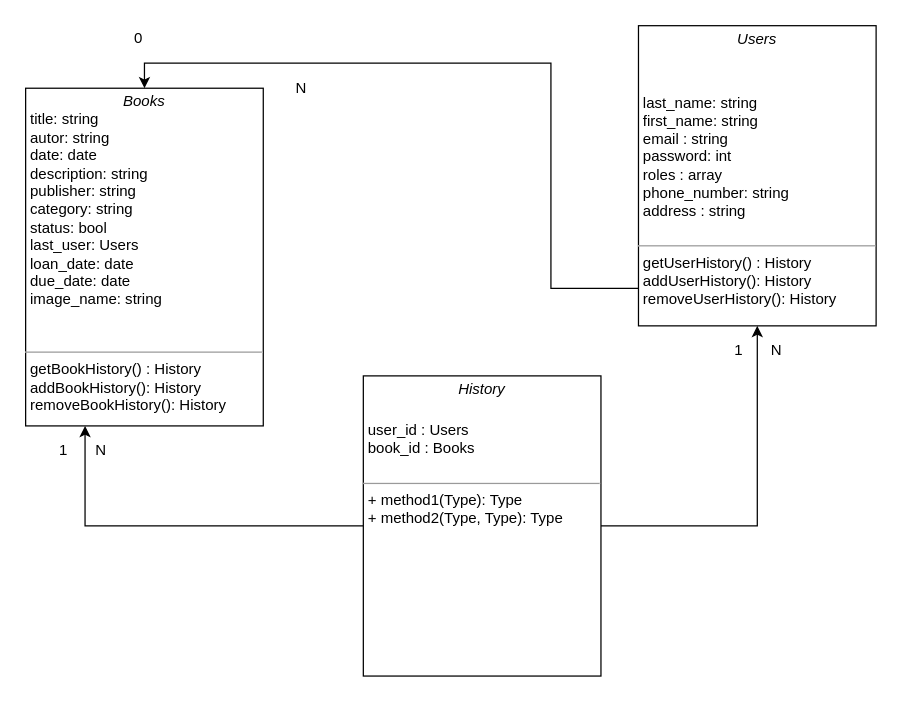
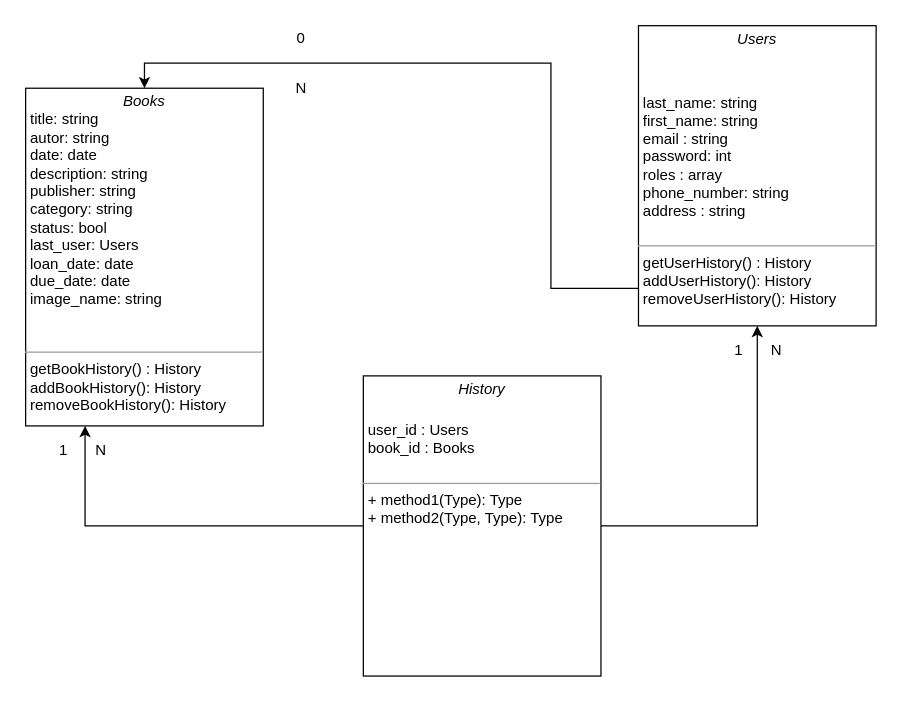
  <mxCell id="0" />
  <mxCell id="1" parent="0" />
  <mxCell id="2" value="&lt;p style=&quot;margin: 0px ; margin-top: 4px ; text-align: center&quot;&gt;&lt;i&gt;Books&lt;/i&gt;&lt;/p&gt;&lt;p style=&quot;margin: 0px ; margin-left: 4px&quot;&gt;title: string&lt;/p&gt;&lt;p style=&quot;margin: 0px ; margin-left: 4px&quot;&gt;autor: string&lt;/p&gt;&lt;p style=&quot;margin: 0px ; margin-left: 4px&quot;&gt;date: date&lt;/p&gt;&lt;p style=&quot;margin: 0px ; margin-left: 4px&quot;&gt;description: string&lt;/p&gt;&lt;p style=&quot;margin: 0px ; margin-left: 4px&quot;&gt;publisher: string&lt;/p&gt;&lt;p style=&quot;margin: 0px ; margin-left: 4px&quot;&gt;category: string&lt;/p&gt;&lt;p style=&quot;margin: 0px ; margin-left: 4px&quot;&gt;status: bool&lt;/p&gt;&lt;p style=&quot;margin: 0px ; margin-left: 4px&quot;&gt;last_user: Users&lt;/p&gt;&lt;p style=&quot;margin: 0px ; margin-left: 4px&quot;&gt;loan_date: date&lt;/p&gt;&lt;p style=&quot;margin: 0px ; margin-left: 4px&quot;&gt;due_date: date&lt;/p&gt;&lt;p style=&quot;margin: 0px ; margin-left: 4px&quot;&gt;image_name: string&lt;/p&gt;&lt;p style=&quot;margin: 0px ; margin-left: 4px&quot;&gt;&lt;br&gt;&lt;/p&gt;&lt;p style=&quot;margin: 0px ; margin-left: 4px&quot;&gt;&lt;br&gt;&lt;/p&gt;&lt;hr size=&quot;1&quot;&gt;&lt;p style=&quot;margin: 0px 0px 0px 4px&quot;&gt;getBookHistory() : History&lt;br&gt;addBookHistory(): History&lt;/p&gt;&lt;p style=&quot;margin: 0px 0px 0px 4px&quot;&gt;removeBookHistory(): History&lt;/p&gt;" style="verticalAlign=top;align=left;overflow=fill;fontSize=12;fontFamily=Helvetica;html=1;rounded=0;shadow=0;comic=0;labelBackgroundColor=none;strokeWidth=1" parent="1" vertex="1"><mxGeometry x="20" y="70" width="190" height="270" as="geometry" /></mxCell>
  <mxCell id="3" style="edgeStyle=orthogonalEdgeStyle;rounded=0;orthogonalLoop=1;jettySize=auto;html=1;entryX=0.5;entryY=0;entryDx=0;entryDy=0;fontColor=#000000;labelBackgroundColor=#000000;labelBorderColor=#000000;" parent="1" target="2" edge="1"><mxGeometry relative="1" as="geometry"><mxPoint x="520" y="220" as="sourcePoint" /><Array as="points"><mxPoint x="520" y="230" /><mxPoint x="440" y="230" /><mxPoint x="440" y="50" /><mxPoint x="115" y="50" /></Array></mxGeometry></mxCell>
- <mxCell id="4" value="0" style="text;html=1;align=center;verticalAlign=middle;resizable=0;points=[];autosize=1;fontColor=#000000;" parent="1" vertex="1"><mxGeometry x="100" y="20" width="20" height="20" as="geometry" /></mxCell>
+ <mxCell id="4" value="0" style="text;html=1;align=center;verticalAlign=middle;resizable=0;points=[];autosize=1;fontColor=#000000;" parent="1" vertex="1"><mxGeometry x="230" y="20" width="20" height="20" as="geometry" /></mxCell>
  <mxCell id="5" value="N" style="text;html=1;align=center;verticalAlign=middle;resizable=0;points=[];autosize=1;fontColor=#000000;" parent="1" vertex="1"><mxGeometry x="230" y="60" width="20" height="20" as="geometry" /></mxCell>
  <mxCell id="6" value="&lt;p style=&quot;margin: 0px ; margin-top: 4px ; text-align: center&quot;&gt;&lt;i&gt;Users&lt;/i&gt;&lt;/p&gt;&lt;p style=&quot;margin: 0px ; margin-top: 4px ; text-align: center&quot;&gt;&lt;i&gt;&lt;br&gt;&lt;/i&gt;&lt;/p&gt;&lt;p style=&quot;margin: 0px ; margin-top: 4px ; text-align: center&quot;&gt;&lt;br&gt;&lt;/p&gt;&lt;p style=&quot;margin: 0px ; margin-left: 4px&quot;&gt;last_name: string&lt;/p&gt;&lt;p style=&quot;margin: 0px ; margin-left: 4px&quot;&gt;first_name: string&lt;/p&gt;&lt;p style=&quot;margin: 0px ; margin-left: 4px&quot;&gt;email : string&lt;/p&gt;&lt;p style=&quot;margin: 0px ; margin-left: 4px&quot;&gt;password: int&lt;/p&gt;&lt;p style=&quot;margin: 0px ; margin-left: 4px&quot;&gt;roles : array&lt;/p&gt;&lt;p style=&quot;margin: 0px 0px 0px 4px&quot;&gt;&lt;span&gt;phone_number: string&lt;/span&gt;&lt;br&gt;&lt;/p&gt;&lt;p style=&quot;margin: 0px ; margin-left: 4px&quot;&gt;&lt;span&gt;address : string&lt;/span&gt;&lt;br&gt;&lt;/p&gt;&lt;p style=&quot;margin: 0px ; margin-left: 4px&quot;&gt;&lt;br&gt;&lt;/p&gt;&lt;hr size=&quot;1&quot;&gt;&lt;p style=&quot;margin: 0px ; margin-left: 4px&quot;&gt;getUserHistory() : History&lt;br&gt;addUserHistory(): History&lt;/p&gt;&lt;p style=&quot;margin: 0px ; margin-left: 4px&quot;&gt;removeUserHistory(): History&lt;/p&gt;" style="verticalAlign=top;align=left;overflow=fill;fontSize=12;fontFamily=Helvetica;html=1;rounded=0;shadow=0;comic=0;labelBackgroundColor=none;strokeWidth=1" vertex="1" parent="1"><mxGeometry x="510" y="20" width="190" height="240" as="geometry" /></mxCell>
  <mxCell id="7" style="edgeStyle=orthogonalEdgeStyle;rounded=0;orthogonalLoop=1;jettySize=auto;html=1;strokeColor=default;" edge="1" parent="1" source="9" target="6"><mxGeometry relative="1" as="geometry" /></mxCell>
  <mxCell id="8" style="edgeStyle=orthogonalEdgeStyle;rounded=0;orthogonalLoop=1;jettySize=auto;html=1;exitX=0;exitY=0.5;exitDx=0;exitDy=0;entryX=0.25;entryY=1;entryDx=0;entryDy=0;strokeColor=default;" edge="1" parent="1" source="9" target="2"><mxGeometry relative="1" as="geometry" /></mxCell>
  <mxCell id="9" value="&lt;p style=&quot;margin: 0px ; margin-top: 4px ; text-align: center&quot;&gt;&lt;i&gt;History&lt;/i&gt;&lt;/p&gt;&lt;p style=&quot;margin: 0px ; margin-top: 4px ; text-align: center&quot;&gt;&lt;br&gt;&lt;/p&gt;&lt;p style=&quot;margin: 0px ; margin-left: 4px&quot;&gt;user_id : Users&lt;/p&gt;&lt;p style=&quot;margin: 0px ; margin-left: 4px&quot;&gt;book_id : Books&lt;/p&gt;&lt;p style=&quot;margin: 0px ; margin-left: 4px&quot;&gt;&lt;br&gt;&lt;/p&gt;&lt;hr size=&quot;1&quot;&gt;&lt;p style=&quot;margin: 0px ; margin-left: 4px&quot;&gt;+ method1(Type): Type&lt;br&gt;+ method2(Type, Type): Type&lt;/p&gt;" style="verticalAlign=top;align=left;overflow=fill;fontSize=12;fontFamily=Helvetica;html=1;rounded=0;shadow=0;comic=0;labelBackgroundColor=none;strokeWidth=1" vertex="1" parent="1"><mxGeometry x="290" y="300" width="190" height="240" as="geometry" /></mxCell>
  <mxCell id="10" value="1" style="text;html=1;align=center;verticalAlign=middle;resizable=0;points=[];autosize=1;strokeColor=none;fillColor=none;" vertex="1" parent="1"><mxGeometry x="40" y="350" width="20" height="20" as="geometry" /></mxCell>
  <mxCell id="11" value="N" style="text;html=1;align=center;verticalAlign=middle;resizable=0;points=[];autosize=1;strokeColor=none;fillColor=none;" vertex="1" parent="1"><mxGeometry x="70" y="350" width="20" height="20" as="geometry" /></mxCell>
  <mxCell id="12" value="1" style="text;html=1;align=center;verticalAlign=middle;resizable=0;points=[];autosize=1;strokeColor=none;fillColor=none;" vertex="1" parent="1"><mxGeometry x="580" y="270" width="20" height="20" as="geometry" /></mxCell>
  <mxCell id="13" value="N" style="text;html=1;align=center;verticalAlign=middle;resizable=0;points=[];autosize=1;strokeColor=none;fillColor=none;" vertex="1" parent="1"><mxGeometry x="610" y="270" width="20" height="20" as="geometry" /></mxCell>
